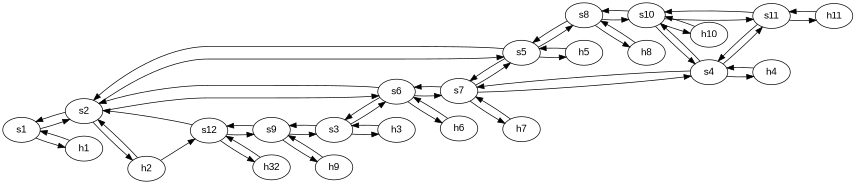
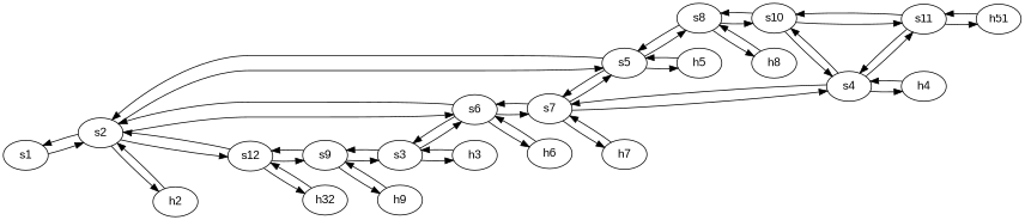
  digraph {
    fontname="Liberation Sans"
    rankdir=LR
    node [fontname="Liberation Sans" ip="192.168.1.3" type=switch]
    edge [capacity="1Gbps" cost=0 dst_port=1 fontname="Liberation Sans" src_port=1]
    s1 [mac="20:00:00:00:00:01"]
    s2 [mac="20:00:00:00:00:02"]
-   h1 [ip="10.0.0.1" mac="00:00:00:00:00:01" type=host]
    s5 [ip="192.168.1.1" mac="20:00:00:00:00:05"]
    s6 [ip="192.168.1.1" mac="20:00:00:00:00:06"]
    s12 [ip="192.168.1.2" mac="20:00:00:00:00:0c"]
    h2 [ip="10.0.0.2" mac="00:00:00:00:00:02" type=host]
    s7 [ip="192.168.1.1" mac="20:00:00:00:00:07"]
    s8 [ip="192.168.1.1" mac="20:00:00:00:00:08"]
    h5 [ip="10.0.0.5" mac="00:00:00:00:00:05" type=host]
    s3 [mac="20:00:00:00:00:03"]
    h6 [ip="10.0.0.6" mac="00:00:00:00:00:06" type=host]
    s9 [ip="192.168.1.2" mac="20:00:00:00:00:09"]
    n14 [ip="10.0.0.12" label=h32 mac="00:00:00:00:00:0c" type=host]
    h3 [ip="10.0.0.3" mac="00:00:00:00:00:03" type=host]
    h9 [ip="10.0.0.9" mac="00:00:00:00:00:09" type=host]
    s4 [mac="20:00:00:00:00:04"]
    s10 [ip="192.168.1.2" mac="20:00:00:00:00:0a"]
    s11 [ip="192.168.1.2" mac="20:00:00:00:00:0b"]
    h4 [ip="10.0.0.4" mac="00:00:00:00:00:04" type=host]
    h7 [ip="10.0.0.7" mac="00:00:00:00:00:07" type=host]
-   h10 [ip="10.0.0.10" mac="00:00:00:00:00:0a" type=host]
-   h11 [ip="10.0.0.11" mac="00:00:00:00:00:0b" type=host]
+   h11 [ip="10.0.0.11" mac="00:00:00:00:00:0b" type=host label=h51]
    h8 [ip="10.0.0.8" mac="00:00:00:00:00:08" type=host]
    s1 -> s2 [dst_port=14 src_port=2]
-   s1 -> h1 [src_port=3]
    s2 -> s1 [dst_port=2 src_port=14]
    s2 -> s5 [dst_port=2 src_port=15]
    s2 -> s6 [dst_port=14 src_port=16]
-   h2 -> s12 [dst_port=38 src_port=17]
+   s2 -> s12 [dst_port=38 src_port=17]
    s2 -> h2 [src_port=13]
-   h1 -> s1 [dst_port=3]
    s5 -> s2 [dst_port=15 src_port=2]
    s5 -> s7 [dst_port=27 src_port=3]
    s5 -> s8 [dst_port=38 src_port=11]
    s5 -> h5
    s6 -> s2 [dst_port=16 src_port=14]
    s6 -> s7 [dst_port=28 src_port=16]
    s6 -> s3 [dst_port=26 src_port=15]
    s6 -> h6 [src_port=13]
    s12 -> s2 [dst_port=17 src_port=38]
    s12 -> s9 [dst_port=11 src_port=39]
    s12 -> n14 [src_port=37]
    h2 -> s2 [dst_port=13]
    s7 -> s5 [dst_port=3 src_port=27]
    s7 -> s6 [dst_port=16 src_port=28]
    s7 -> s4 [dst_port=38 src_port=26]
    s7 -> h7 [src_port=25]
    s8 -> s5 [dst_port=11 src_port=38]
    s8 -> s10 [dst_port=15 src_port=39]
    s8 -> h8 [src_port=37]
    h5 -> s5
    s3 -> s6 [dst_port=15 src_port=26]
    s3 -> s9 [dst_port=2 src_port=27]
    s3 -> h3 [src_port=25]
    h6 -> s6 [dst_port=13]
    s9 -> s12 [dst_port=39 src_port=11]
    s9 -> s3 [dst_port=27 src_port=2]
    s9 -> h9
    n14 -> s12 [dst_port=37]
    h3 -> s3 [dst_port=25]
    h9 -> s9
    s4 -> s7 [dst_port=26 src_port=38]
    s4 -> s10 [dst_port=14 src_port=39]
    s4 -> s11 [dst_port=26 src_port=40]
    s4 -> h4 [src_port=37]
    s10 -> s8 [dst_port=39 src_port=15]
    s10 -> s4 [dst_port=39 src_port=14]
    s10 -> s11 [dst_port=27 src_port=16]
-   s10 -> h10 [src_port=13]
    s11 -> s4 [dst_port=40 src_port=26]
    s11 -> s10 [dst_port=16 src_port=27]
    s11 -> h11 [src_port=25]
    h4 -> s4 [dst_port=37]
    h7 -> s7 [dst_port=25]
-   h10 -> s10 [dst_port=13]
    h11 -> s11 [dst_port=25]
    h8 -> s8 [dst_port=37]
  }
